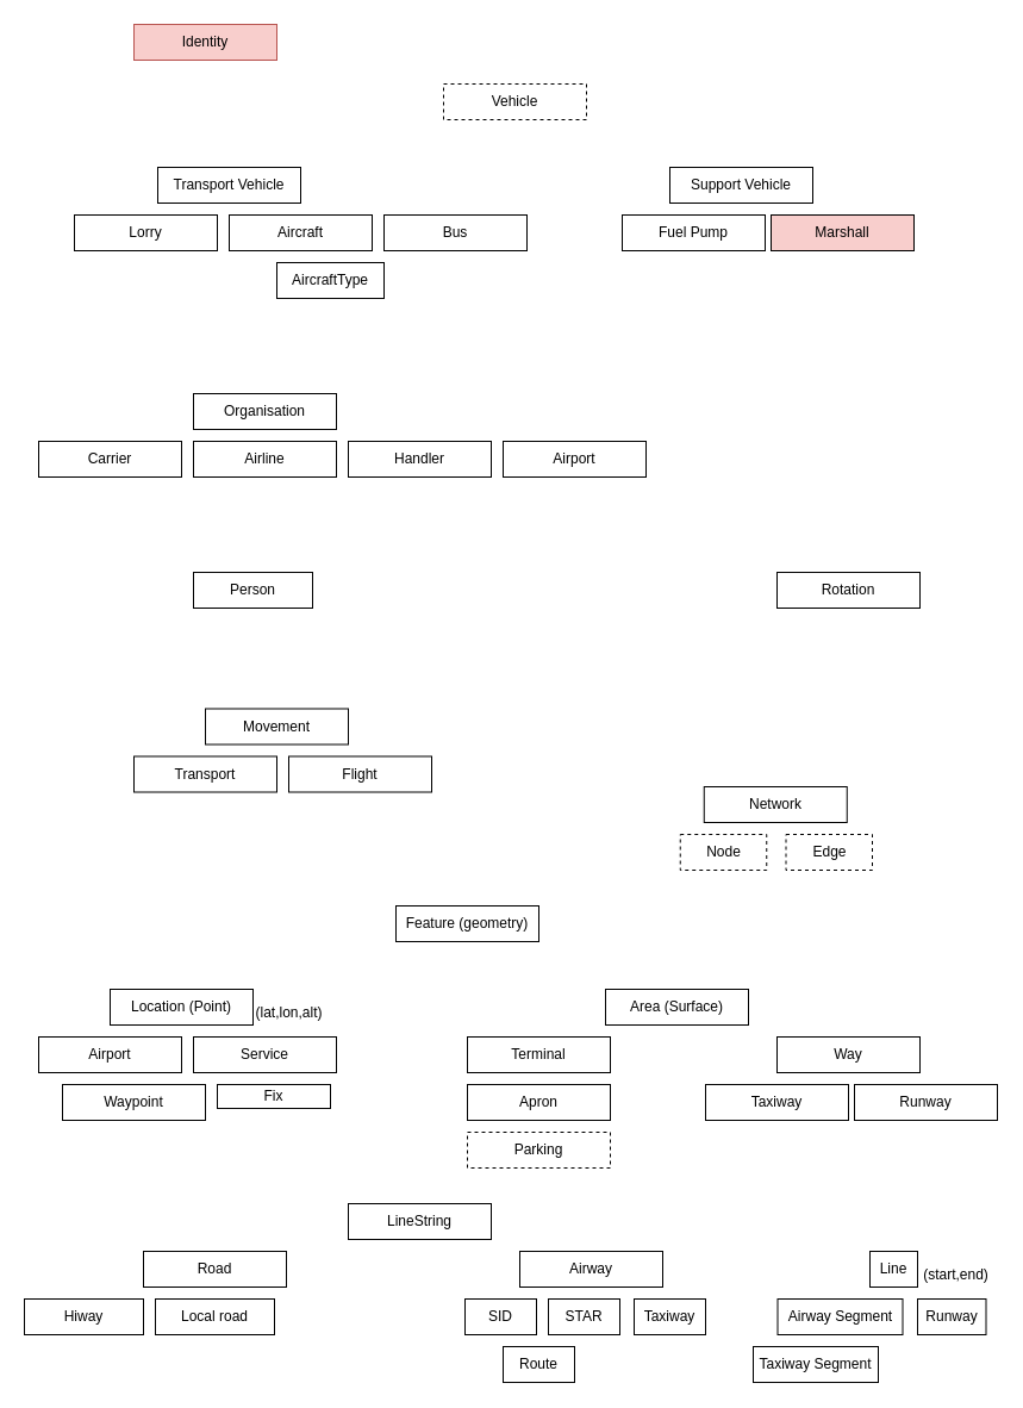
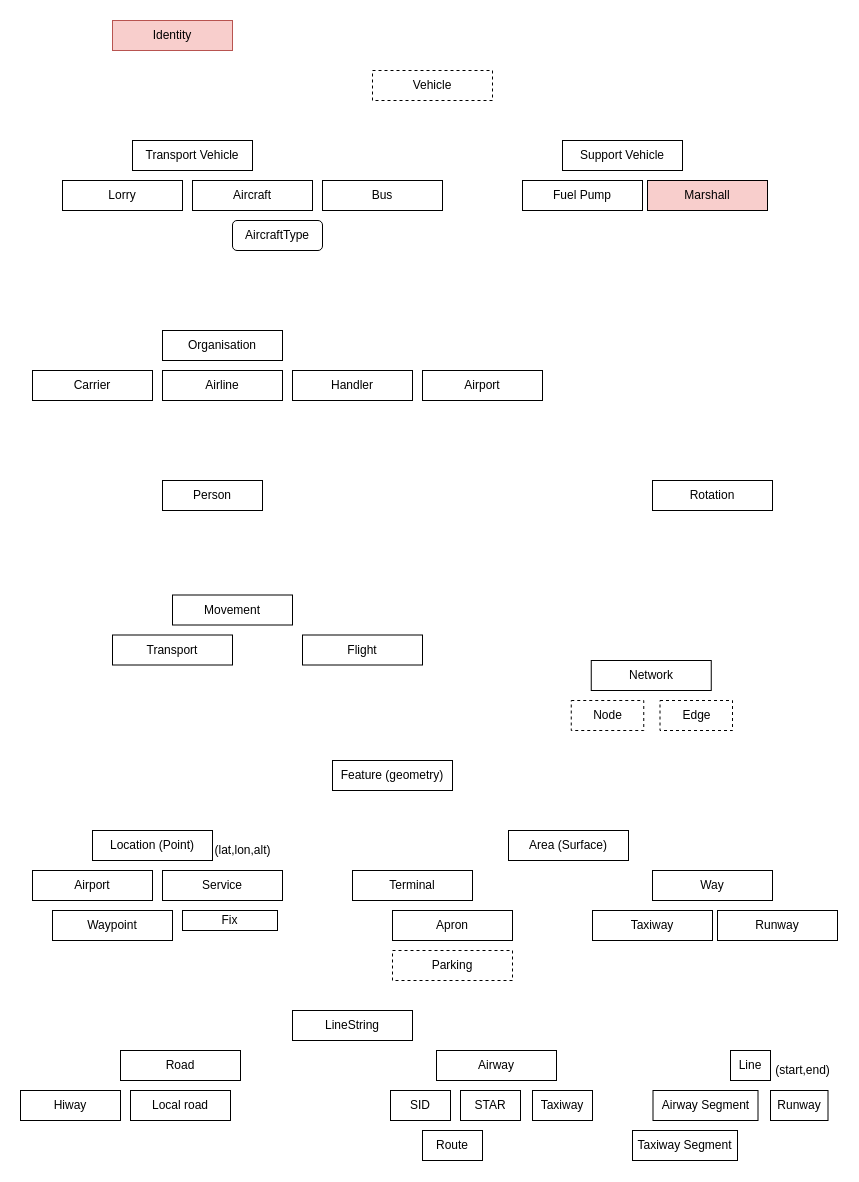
  <mxCell id="0" />
  <mxCell id="1" parent="0" />
  <mxCell id="2" value="Transport Vehicle" style="rounded=0;whiteSpace=wrap;html=1;" parent="1" vertex="1"><mxGeometry x="132" y="140" width="120" height="30" as="geometry" /></mxCell>
  <mxCell id="3" value="Lorry" style="rounded=0;whiteSpace=wrap;html=1;" parent="1" vertex="1"><mxGeometry x="62" y="180" width="120" height="30" as="geometry" /></mxCell>
  <mxCell id="4" value="Aircraft" style="rounded=0;whiteSpace=wrap;html=1;" parent="1" vertex="1"><mxGeometry x="192" y="180" width="120" height="30" as="geometry" /></mxCell>
  <mxCell id="5" value="Vehicle" style="rounded=0;whiteSpace=wrap;html=1;dashed=1;" parent="1" vertex="1"><mxGeometry x="372" y="70" width="120" height="30" as="geometry" /></mxCell>
  <mxCell id="6" value="Support Vehicle" style="rounded=0;whiteSpace=wrap;html=1;" parent="1" vertex="1"><mxGeometry x="562" y="140" width="120" height="30" as="geometry" /></mxCell>
  <mxCell id="7" value="Fuel Pump" style="rounded=0;whiteSpace=wrap;html=1;" parent="1" vertex="1"><mxGeometry x="522" y="180" width="120" height="30" as="geometry" /></mxCell>
  <mxCell id="8" value="Organisation" style="rounded=0;whiteSpace=wrap;html=1;" parent="1" vertex="1"><mxGeometry x="162" y="330" width="120" height="30" as="geometry" /></mxCell>
  <mxCell id="9" value="Airline" style="rounded=0;whiteSpace=wrap;html=1;" parent="1" vertex="1"><mxGeometry x="162" y="370" width="120" height="30" as="geometry" /></mxCell>
  <mxCell id="10" value="Carrier" style="rounded=0;whiteSpace=wrap;html=1;" parent="1" vertex="1"><mxGeometry x="32" y="370" width="120" height="30" as="geometry" /></mxCell>
  <mxCell id="11" value="Marshall" style="rounded=0;whiteSpace=wrap;html=1;fillColor=#f8cecc;" parent="1" vertex="1"><mxGeometry x="647" y="180" width="120" height="30" as="geometry" /></mxCell>
  <mxCell id="12" value="Bus" style="rounded=0;whiteSpace=wrap;html=1;" parent="1" vertex="1"><mxGeometry x="322" y="180" width="120" height="30" as="geometry" /></mxCell>
  <mxCell id="13" value="Movement" style="rounded=0;whiteSpace=wrap;html=1;" parent="1" vertex="1"><mxGeometry x="172" y="594.5" width="120" height="30" as="geometry" /></mxCell>
- <mxCell id="14" value="Flight" style="rounded=0;whiteSpace=wrap;html=1;" parent="1" vertex="1"><mxGeometry x="242" y="634.5" width="120" height="30" as="geometry" /></mxCell>
+ <mxCell id="14" value="Flight" style="rounded=0;whiteSpace=wrap;html=1;" parent="1" vertex="1"><mxGeometry x="302" y="634.5" width="120" height="30" as="geometry" /></mxCell>
  <mxCell id="15" value="Transport" style="rounded=0;whiteSpace=wrap;html=1;" parent="1" vertex="1"><mxGeometry x="112" y="634.5" width="120" height="30" as="geometry" /></mxCell>
  <mxCell id="16" value="Rotation" style="rounded=0;whiteSpace=wrap;html=1;" parent="1" vertex="1"><mxGeometry x="652" y="480" width="120" height="30" as="geometry" /></mxCell>
  <mxCell id="17" value="Handler" style="rounded=0;whiteSpace=wrap;html=1;" parent="1" vertex="1"><mxGeometry x="292" y="370" width="120" height="30" as="geometry" /></mxCell>
  <mxCell id="18" value="Airport" style="rounded=0;whiteSpace=wrap;html=1;" parent="1" vertex="1"><mxGeometry x="422" y="370" width="120" height="30" as="geometry" /></mxCell>
  <mxCell id="19" value="Person" style="rounded=0;whiteSpace=wrap;html=1;" parent="1" vertex="1"><mxGeometry x="162" y="480" width="100" height="30" as="geometry" /></mxCell>
  <mxCell id="20" value="Identity" style="rounded=0;whiteSpace=wrap;html=1;fillColor=#f8cecc;strokeColor=#b85450;" parent="1" vertex="1"><mxGeometry x="112" y="20" width="120" height="30" as="geometry" /></mxCell>
  <mxCell id="21" value="Location (Point)" style="rounded=0;whiteSpace=wrap;html=1;" parent="1" vertex="1"><mxGeometry x="92" y="830" width="120" height="30" as="geometry" /></mxCell>
  <mxCell id="22" value="Service" style="rounded=0;whiteSpace=wrap;html=1;" parent="1" vertex="1"><mxGeometry x="162" y="870" width="120" height="30" as="geometry" /></mxCell>
  <mxCell id="23" value="Airport" style="rounded=0;whiteSpace=wrap;html=1;" parent="1" vertex="1"><mxGeometry x="32" y="870" width="120" height="30" as="geometry" /></mxCell>
  <mxCell id="24" value="Feature (geometry)" style="rounded=0;whiteSpace=wrap;html=1;" parent="1" vertex="1"><mxGeometry x="332" y="760" width="120" height="30" as="geometry" /></mxCell>
  <mxCell id="25" value="Area (Surface)" style="rounded=0;whiteSpace=wrap;html=1;" parent="1" vertex="1"><mxGeometry x="508" y="830" width="120" height="30" as="geometry" /></mxCell>
  <mxCell id="26" value="Parking" style="rounded=0;whiteSpace=wrap;html=1;dashed=1;" parent="1" vertex="1"><mxGeometry x="392" y="950" width="120" height="30" as="geometry" /></mxCell>
  <mxCell id="27" value="LineString" style="rounded=0;whiteSpace=wrap;html=1;" parent="1" vertex="1"><mxGeometry x="292" y="1010" width="120" height="30" as="geometry" /></mxCell>
  <mxCell id="28" value="Road" style="rounded=0;whiteSpace=wrap;html=1;" parent="1" vertex="1"><mxGeometry x="120" y="1050" width="120" height="30" as="geometry" /></mxCell>
  <mxCell id="29" value="Taxiway" style="rounded=0;whiteSpace=wrap;html=1;" parent="1" vertex="1"><mxGeometry x="592" y="910" width="120" height="30" as="geometry" /></mxCell>
  <mxCell id="30" value="Taxiway" style="rounded=0;whiteSpace=wrap;html=1;" parent="1" vertex="1"><mxGeometry x="532" y="1090" width="60" height="30" as="geometry" /></mxCell>
  <mxCell id="31" value="Runway" style="rounded=0;whiteSpace=wrap;html=1;" parent="1" vertex="1"><mxGeometry x="717" y="910" width="120" height="30" as="geometry" /></mxCell>
  <mxCell id="32" value="Apron" style="rounded=0;whiteSpace=wrap;html=1;" parent="1" vertex="1"><mxGeometry x="392" y="910" width="120" height="30" as="geometry" /></mxCell>
  <mxCell id="33" value="Hiway" style="rounded=0;whiteSpace=wrap;html=1;" parent="1" vertex="1"><mxGeometry x="20" y="1090" width="100" height="30" as="geometry" /></mxCell>
  <mxCell id="34" value="Local road" style="rounded=0;whiteSpace=wrap;html=1;" parent="1" vertex="1"><mxGeometry x="130" y="1090" width="100" height="30" as="geometry" /></mxCell>
  <mxCell id="35" value="Airway" style="rounded=0;whiteSpace=wrap;html=1;" parent="1" vertex="1"><mxGeometry x="436" y="1050" width="120" height="30" as="geometry" /></mxCell>
  <mxCell id="36" value="SID" style="rounded=0;whiteSpace=wrap;html=1;" parent="1" vertex="1"><mxGeometry x="390" y="1090" width="60" height="30" as="geometry" /></mxCell>
  <mxCell id="37" value="STAR" style="rounded=0;whiteSpace=wrap;html=1;" parent="1" vertex="1"><mxGeometry x="460" y="1090" width="60" height="30" as="geometry" /></mxCell>
  <mxCell id="38" value="Route" style="rounded=0;whiteSpace=wrap;html=1;" parent="1" vertex="1"><mxGeometry x="422" y="1130" width="60" height="30" as="geometry" /></mxCell>
  <mxCell id="39" value="Waypoint" style="rounded=0;whiteSpace=wrap;html=1;" parent="1" vertex="1"><mxGeometry x="52" y="910" width="120" height="30" as="geometry" /></mxCell>
  <mxCell id="40" value="Fix" style="rounded=0;whiteSpace=wrap;html=1;" parent="1" vertex="1"><mxGeometry x="182" y="910" width="95" height="20" as="geometry" /></mxCell>
  <mxCell id="41" value="Airway Segment" style="rounded=0;whiteSpace=wrap;html=1;" parent="1" vertex="1"><mxGeometry x="652.5" y="1090" width="105" height="30" as="geometry" /></mxCell>
  <mxCell id="42" value="Way" style="rounded=0;whiteSpace=wrap;html=1;" parent="1" vertex="1"><mxGeometry x="652" y="870" width="120" height="30" as="geometry" /></mxCell>
  <mxCell id="43" value="Line" style="rounded=0;whiteSpace=wrap;html=1;" parent="1" vertex="1"><mxGeometry x="730" y="1050" width="40" height="30" as="geometry" /></mxCell>
  <mxCell id="44" value="Runway" style="rounded=0;whiteSpace=wrap;html=1;" parent="1" vertex="1"><mxGeometry x="770" y="1090" width="57.5" height="30" as="geometry" /></mxCell>
  <mxCell id="45" value="Network" style="rounded=0;whiteSpace=wrap;html=1;" parent="1" vertex="1"><mxGeometry x="590.75" y="660" width="120" height="30" as="geometry" /></mxCell>
  <mxCell id="46" value="Node" style="rounded=0;whiteSpace=wrap;html=1;dashed=1;" parent="1" vertex="1"><mxGeometry x="570.75" y="700" width="72.5" height="30" as="geometry" /></mxCell>
  <mxCell id="47" value="Edge" style="rounded=0;whiteSpace=wrap;html=1;dashed=1;" parent="1" vertex="1"><mxGeometry x="659.5" y="700" width="72.5" height="30" as="geometry" /></mxCell>
- <mxCell id="48" value="AircraftType" style="rounded=0;whiteSpace=wrap;html=1;" parent="1" vertex="1"><mxGeometry x="232" y="220" width="90" height="30" as="geometry" /></mxCell>
- <mxCell id="49" value="Terminal" style="rounded=0;whiteSpace=wrap;html=1;" parent="1" vertex="1"><mxGeometry x="392" y="870" width="120" height="30" as="geometry" /></mxCell>
+ <mxCell id="48" value="AircraftType" style="whiteSpace=wrap;html=1;rounded=1;" parent="1" vertex="1"><mxGeometry x="232" y="220" width="90" height="30" as="geometry" /></mxCell>
+ <mxCell id="49" value="Terminal" style="rounded=0;whiteSpace=wrap;html=1;" parent="1" vertex="1"><mxGeometry x="352" y="870" width="120" height="30" as="geometry" /></mxCell>
  <mxCell id="50" value="(lat,lon,alt)" style="text;html=1;align=center;verticalAlign=middle;resizable=0;points=[];autosize=1;" parent="1" vertex="1"><mxGeometry x="207" y="840" width="70" height="20" as="geometry" /></mxCell>
  <mxCell id="51" value="(start,end)" style="text;html=1;align=center;verticalAlign=middle;resizable=0;points=[];autosize=1;" parent="1" vertex="1"><mxGeometry x="767" y="1060" width="70" height="20" as="geometry" /></mxCell>
  <mxCell id="52" value="Taxiway Segment" style="rounded=0;whiteSpace=wrap;html=1;" vertex="1" parent="1"><mxGeometry x="632" y="1130" width="105" height="30" as="geometry" /></mxCell>
